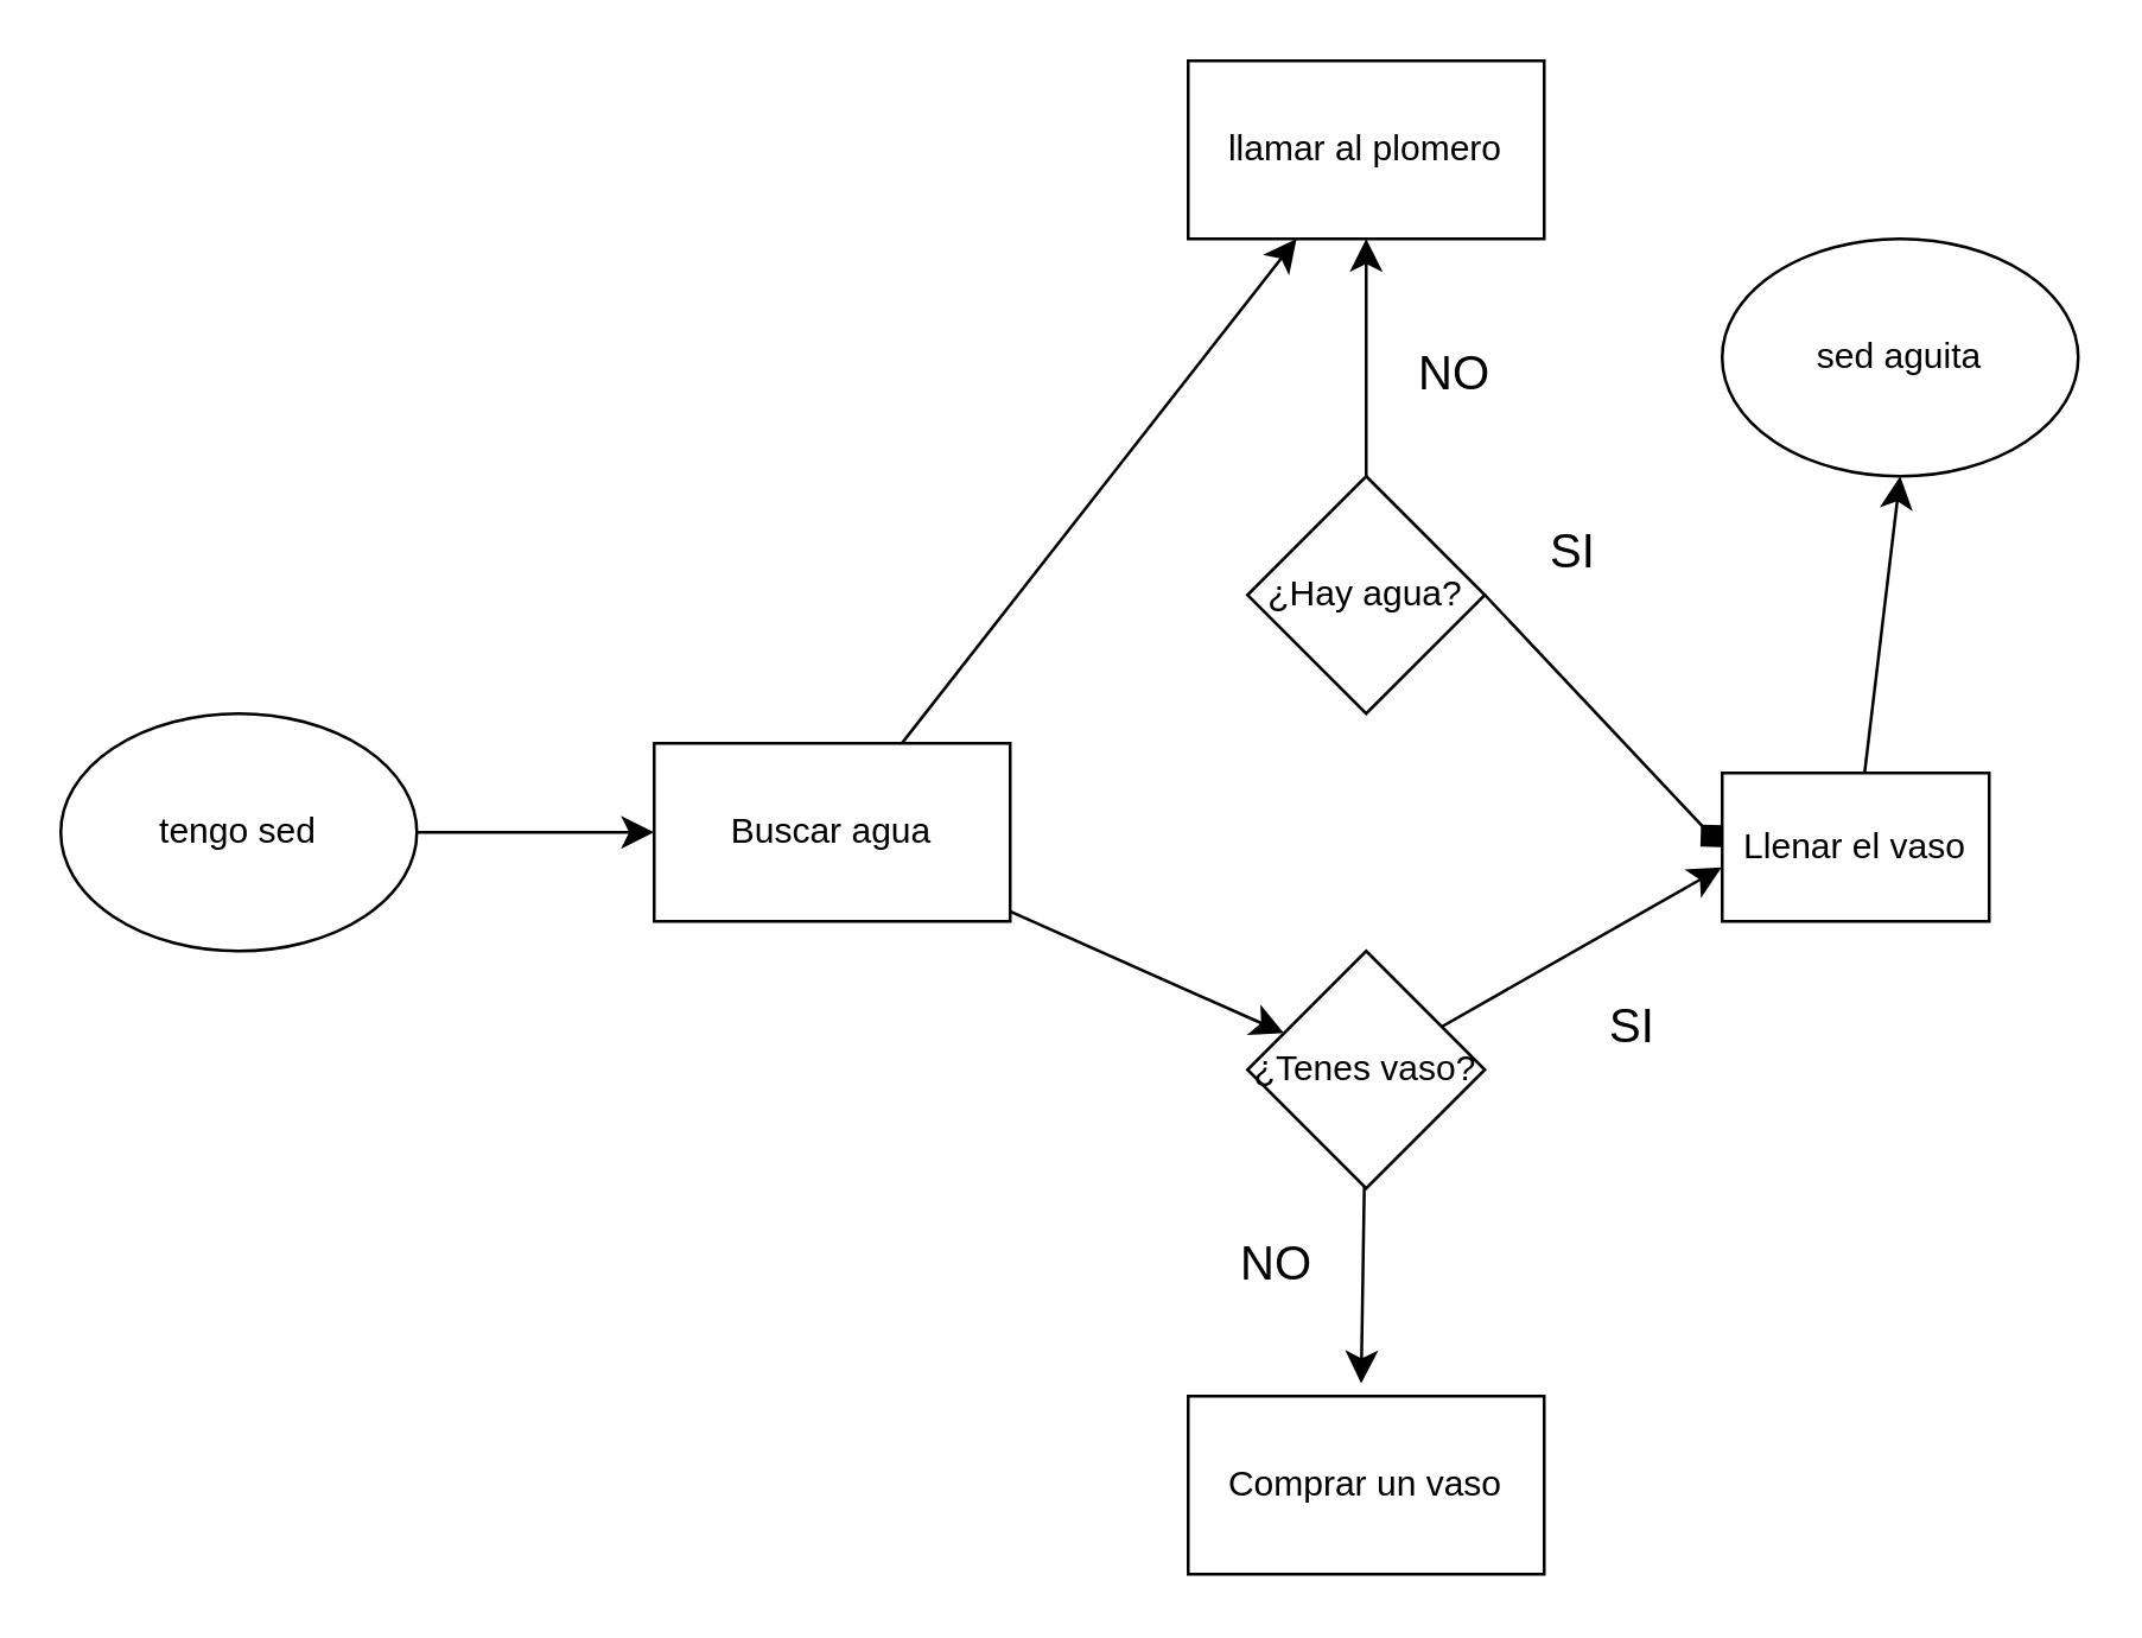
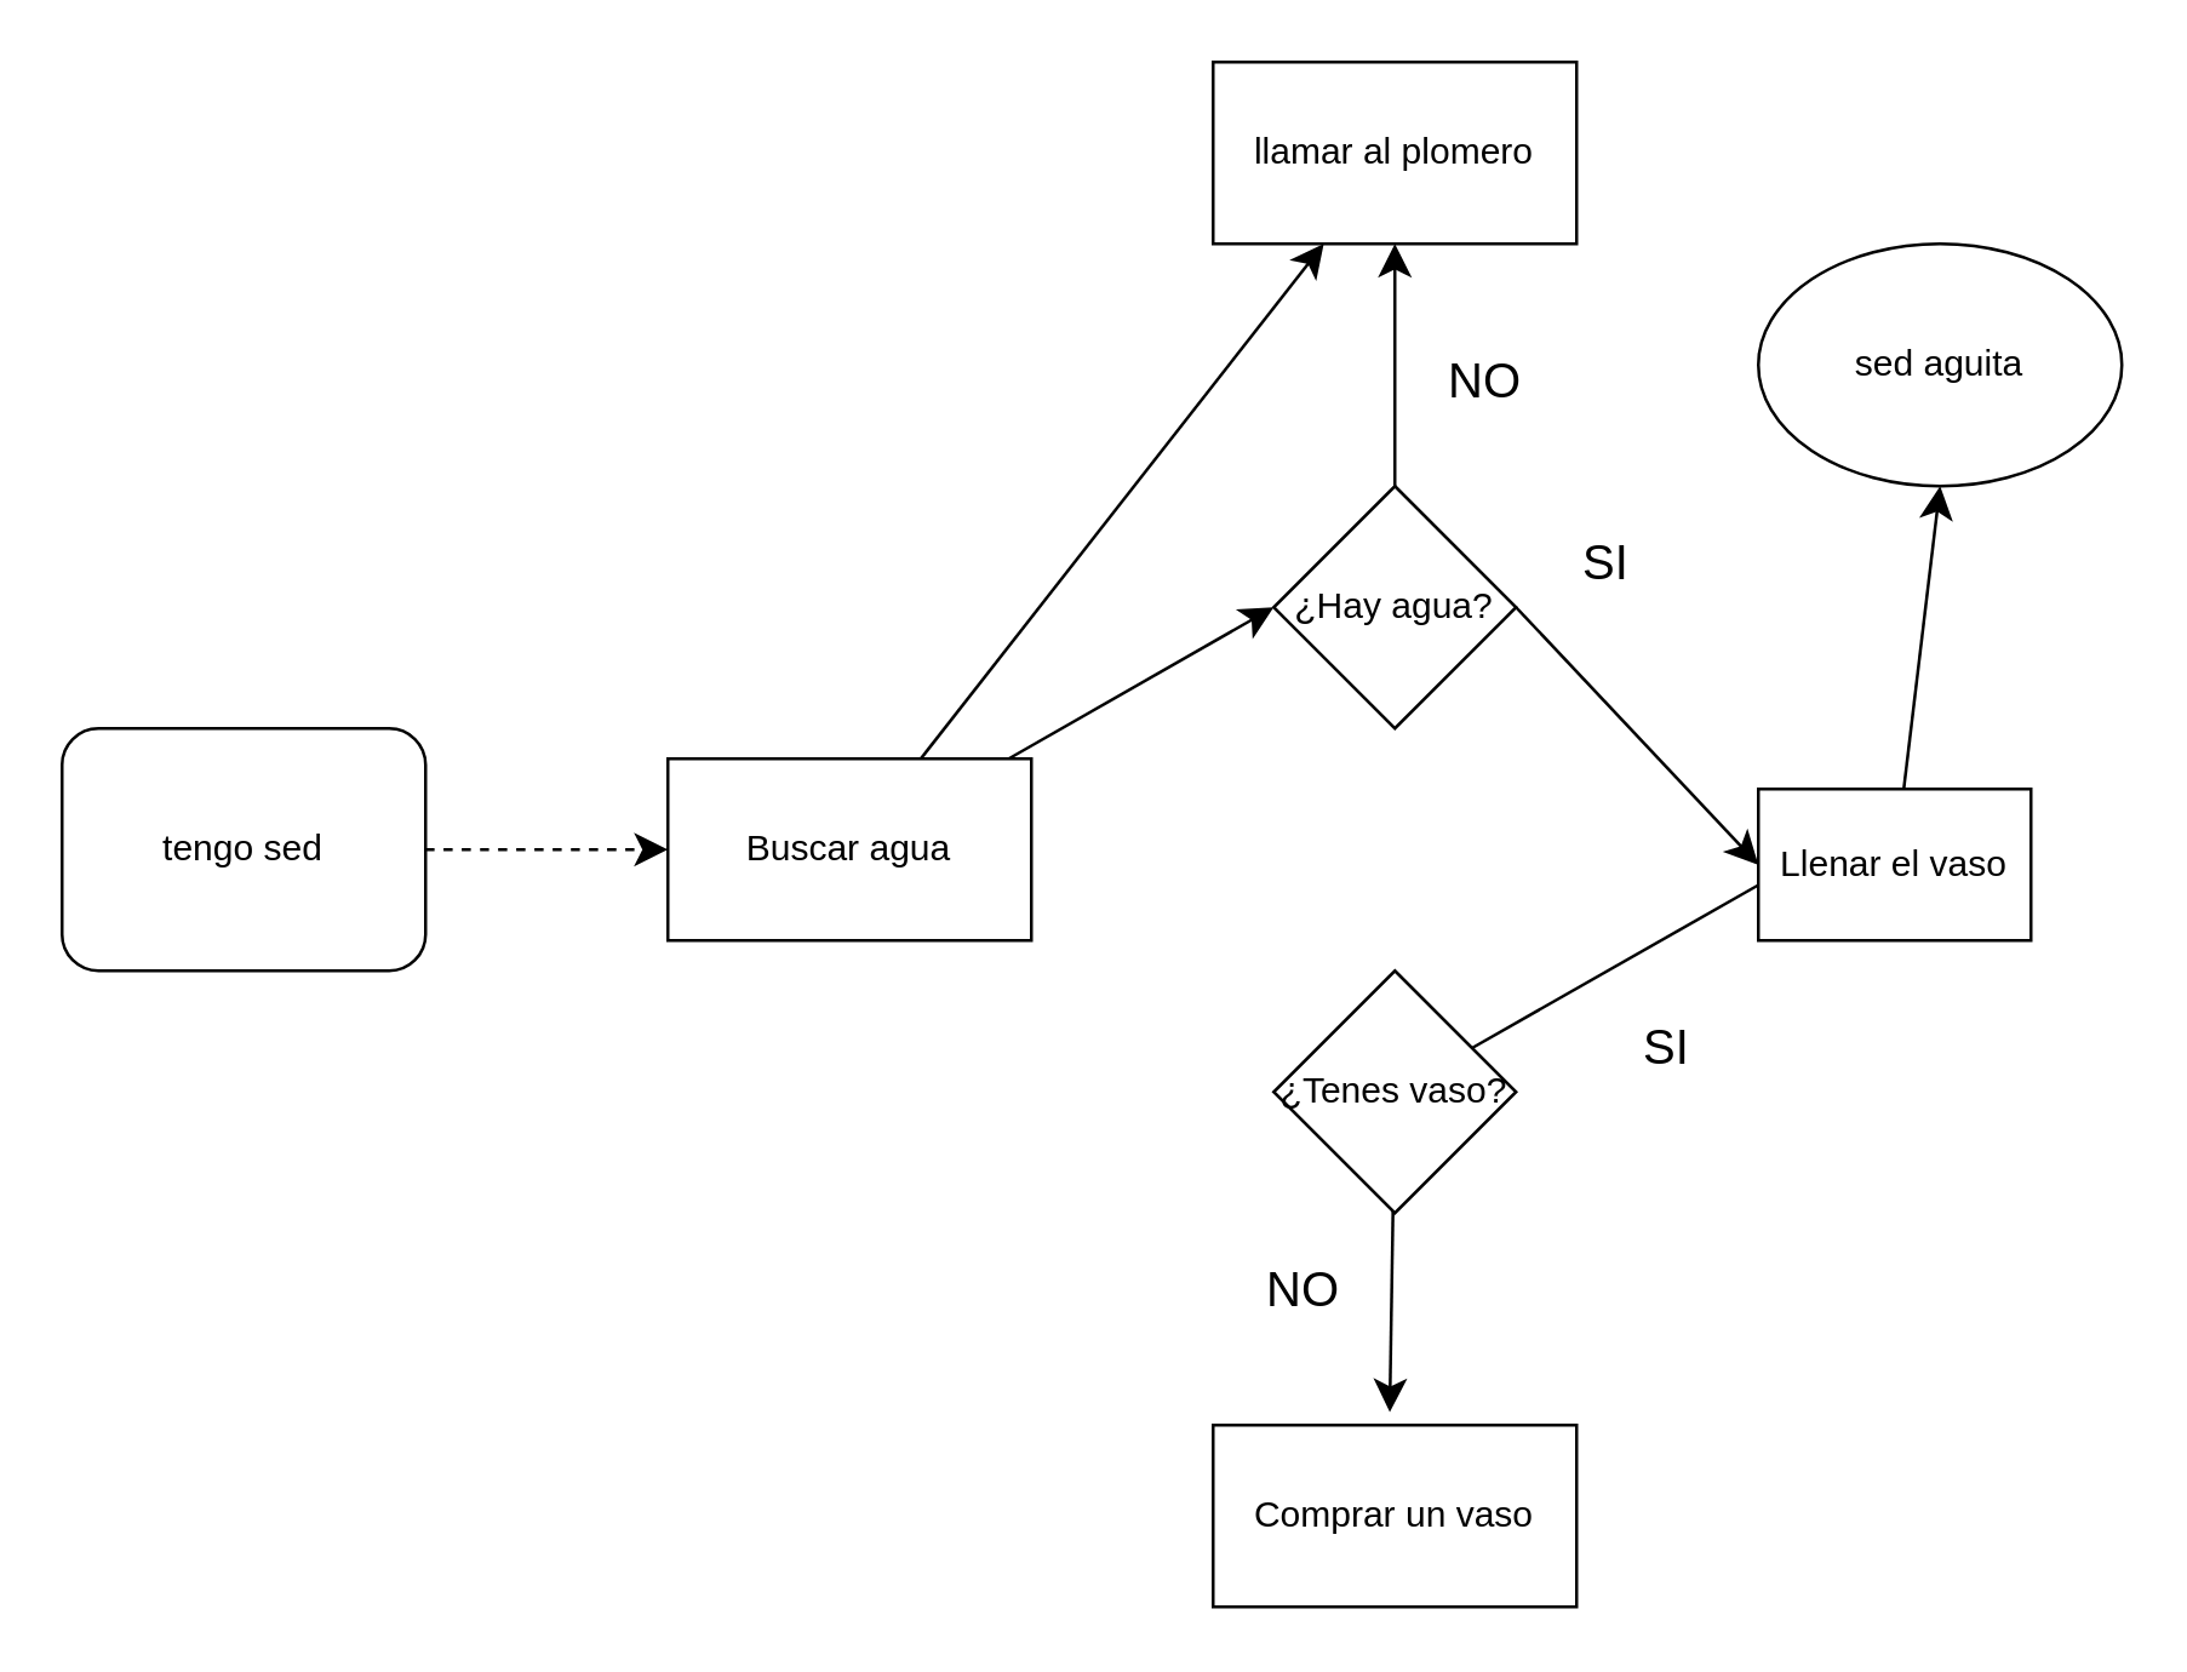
  <mxCell id="0" />
  <mxCell id="1" parent="0" />
- <mxCell id="2" style="edgeStyle=none;curved=1;rounded=0;orthogonalLoop=1;jettySize=auto;html=1;fontSize=12;startSize=8;endSize=8;" edge="1" parent="1" source="3" target="11"><mxGeometry relative="1" as="geometry" /></mxCell>
- <mxCell id="3" value="tengo sed" style="ellipse;whiteSpace=wrap;html=1;" vertex="1" parent="1"><mxGeometry x="20" y="240" width="120" height="80" as="geometry" /></mxCell>
+ <mxCell id="2" style="edgeStyle=none;curved=1;rounded=0;orthogonalLoop=1;jettySize=auto;html=1;fontSize=12;startSize=8;endSize=8;dashed=1;" edge="1" parent="1" source="3" target="11"><mxGeometry relative="1" as="geometry" /></mxCell>
+ <mxCell id="3" value="tengo sed" style="whiteSpace=wrap;html=1;rounded=1;" vertex="1" parent="1"><mxGeometry x="20" y="240" width="120" height="80" as="geometry" /></mxCell>
  <mxCell id="4" style="edgeStyle=none;curved=1;rounded=0;orthogonalLoop=1;jettySize=auto;html=1;fontSize=12;startSize=8;endSize=8;" edge="1" parent="1" source="6"><mxGeometry relative="1" as="geometry"><mxPoint x="460" y="80" as="targetPoint" /></mxGeometry></mxCell>
- <mxCell id="5" style="edgeStyle=none;curved=1;rounded=0;orthogonalLoop=1;jettySize=auto;html=1;exitX=1;exitY=0.5;exitDx=0;exitDy=0;fontSize=12;startSize=8;endSize=8;entryX=0;entryY=0.5;entryDx=0;entryDy=0;endArrow=diamond;" edge="1" parent="1" source="6" target="16"><mxGeometry relative="1" as="geometry"><mxPoint x="580" y="200.207" as="targetPoint" /></mxGeometry></mxCell>
+ <mxCell id="5" style="edgeStyle=none;curved=1;rounded=0;orthogonalLoop=1;jettySize=auto;html=1;exitX=1;exitY=0.5;exitDx=0;exitDy=0;fontSize=12;startSize=8;endSize=8;entryX=0;entryY=0.5;entryDx=0;entryDy=0;" edge="1" parent="1" source="6" target="16"><mxGeometry relative="1" as="geometry"><mxPoint x="580" y="200.207" as="targetPoint" /></mxGeometry></mxCell>
  <mxCell id="6" value="¿Hay agua?" style="rhombus;whiteSpace=wrap;html=1;" vertex="1" parent="1"><mxGeometry x="420" y="160" width="80" height="80" as="geometry" /></mxCell>
  <mxCell id="7" style="edgeStyle=none;curved=1;rounded=0;orthogonalLoop=1;jettySize=auto;html=1;fontSize=12;startSize=8;endSize=8;entryX=0.486;entryY=-0.071;entryDx=0;entryDy=0;entryPerimeter=0;" edge="1" parent="1" source="8" target="19"><mxGeometry relative="1" as="geometry"><mxPoint x="460" y="460" as="targetPoint" /></mxGeometry></mxCell>
  <mxCell id="8" value="¿Tenes vaso?" style="rhombus;whiteSpace=wrap;html=1;" vertex="1" parent="1"><mxGeometry x="420" y="320" width="80" height="80" as="geometry" /></mxCell>
- <mxCell id="9" style="edgeStyle=none;curved=1;rounded=0;orthogonalLoop=1;jettySize=auto;html=1;fontSize=12;startSize=8;endSize=8;" edge="1" parent="1" source="11" target="8"><mxGeometry relative="1" as="geometry" /></mxCell>
+ <mxCell id="9" style="edgeStyle=none;curved=1;rounded=0;orthogonalLoop=1;jettySize=auto;html=1;entryX=0;entryY=0.5;entryDx=0;entryDy=0;fontSize=12;startSize=8;endSize=8;" edge="1" parent="1" source="11" target="6"><mxGeometry relative="1" as="geometry" /></mxCell>
  <mxCell id="10" style="edgeStyle=none;curved=1;rounded=0;orthogonalLoop=1;jettySize=auto;html=1;fontSize=12;startSize=8;endSize=8;" edge="1" parent="1" source="11" target="12"><mxGeometry relative="1" as="geometry" /></mxCell>
  <mxCell id="11" value="Buscar agua" style="rounded=0;whiteSpace=wrap;html=1;" vertex="1" parent="1"><mxGeometry x="220" y="250" width="120" height="60" as="geometry" /></mxCell>
  <mxCell id="12" value="llamar al plomero" style="rounded=0;whiteSpace=wrap;html=1;" vertex="1" parent="1"><mxGeometry x="400" y="20" width="120" height="60" as="geometry" /></mxCell>
  <mxCell id="13" value="NO" style="text;html=1;align=center;verticalAlign=middle;whiteSpace=wrap;rounded=0;fontSize=16;" vertex="1" parent="1"><mxGeometry x="460" y="110" width="60" height="30" as="geometry" /></mxCell>
  <mxCell id="14" value="SI" style="text;html=1;align=center;verticalAlign=middle;whiteSpace=wrap;rounded=0;fontSize=16;" vertex="1" parent="1"><mxGeometry x="500" y="170" width="60" height="30" as="geometry" /></mxCell>
  <mxCell id="15" style="edgeStyle=none;curved=1;rounded=0;orthogonalLoop=1;jettySize=auto;html=1;fontSize=12;startSize=8;endSize=8;" edge="1" parent="1" source="16"><mxGeometry relative="1" as="geometry"><mxPoint x="640" y="160" as="targetPoint" /></mxGeometry></mxCell>
  <mxCell id="16" value="Llenar el vaso" style="rounded=0;whiteSpace=wrap;html=1;" vertex="1" parent="1"><mxGeometry x="580" y="260" width="90" height="50" as="geometry" /></mxCell>
- <mxCell id="17" style="edgeStyle=none;curved=1;rounded=0;orthogonalLoop=1;jettySize=auto;html=1;entryX=-0.002;entryY=0.636;entryDx=0;entryDy=0;entryPerimeter=0;fontSize=12;startSize=8;endSize=8;" edge="1" parent="1" source="8" target="16"><mxGeometry relative="1" as="geometry" /></mxCell>
+ <mxCell id="17" style="edgeStyle=none;curved=1;rounded=0;orthogonalLoop=1;jettySize=auto;html=1;entryX=-0.002;entryY=0.636;entryDx=0;entryDy=0;entryPerimeter=0;fontSize=12;startSize=8;endSize=8;endArrow=none;" edge="1" parent="1" source="8" target="16"><mxGeometry relative="1" as="geometry" /></mxCell>
  <mxCell id="18" value="SI" style="text;html=1;align=center;verticalAlign=middle;whiteSpace=wrap;rounded=0;fontSize=16;" vertex="1" parent="1"><mxGeometry x="520" y="330" width="60" height="30" as="geometry" /></mxCell>
  <mxCell id="19" value="Comprar un vaso" style="rounded=0;whiteSpace=wrap;html=1;" vertex="1" parent="1"><mxGeometry x="400" y="470" width="120" height="60" as="geometry" /></mxCell>
  <mxCell id="20" value="NO&lt;div&gt;&lt;br&gt;&lt;/div&gt;" style="text;html=1;align=center;verticalAlign=middle;whiteSpace=wrap;rounded=0;fontSize=16;" vertex="1" parent="1"><mxGeometry x="400" y="420" width="60" height="30" as="geometry" /></mxCell>
  <mxCell id="21" value="sed aguita" style="ellipse;whiteSpace=wrap;html=1;" vertex="1" parent="1"><mxGeometry x="580" y="80" width="120" height="80" as="geometry" /></mxCell>
